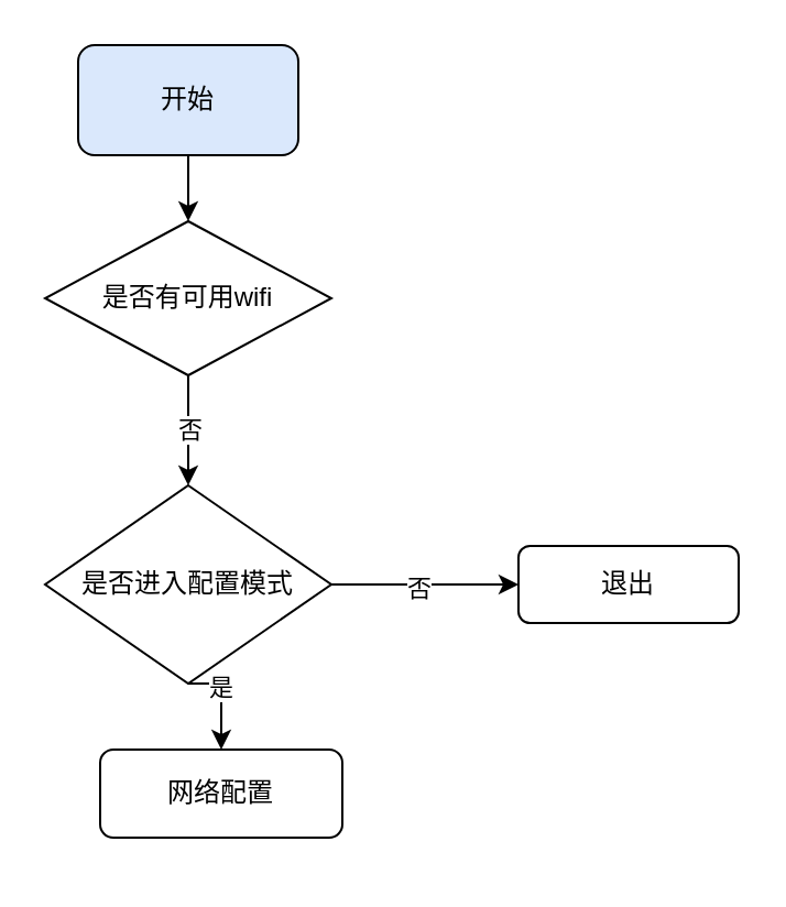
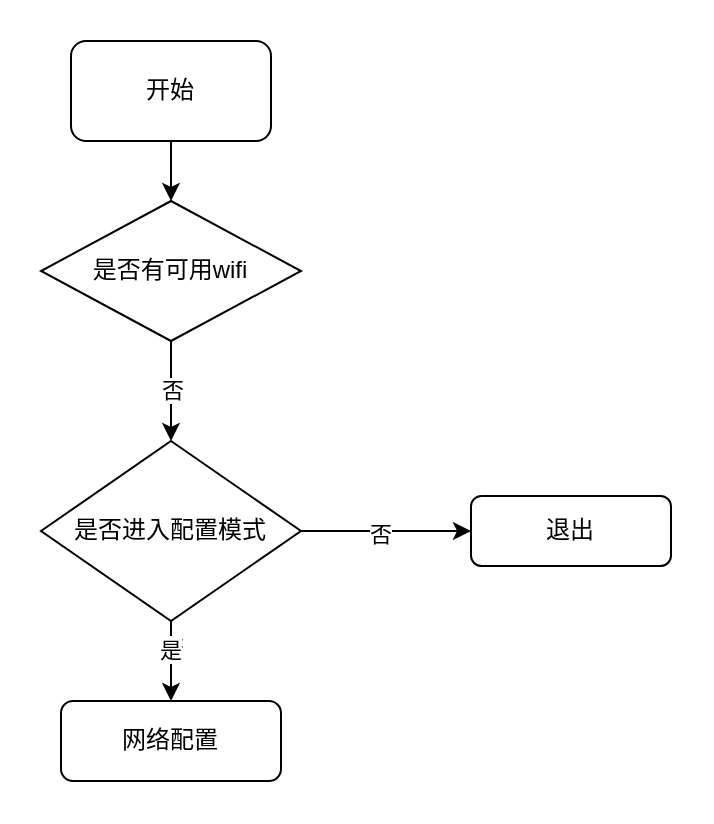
  <mxCell id="0" />
  <mxCell id="1" parent="0" />
  <mxCell id="2" style="edgeStyle=orthogonalEdgeStyle;rounded=0;orthogonalLoop=1;jettySize=auto;html=1;exitX=0.5;exitY=1;exitDx=0;exitDy=0;entryX=0.5;entryY=0;entryDx=0;entryDy=0;" edge="1" parent="1" source="3" target="14"><mxGeometry relative="1" as="geometry" /></mxCell>
- <mxCell id="3" value="开始" style="rounded=1;whiteSpace=wrap;html=1;fillColor=#dae8fc;" vertex="1" parent="1"><mxGeometry x="35" y="20" width="100" height="50" as="geometry" /></mxCell>
+ <mxCell id="3" value="开始" style="rounded=1;whiteSpace=wrap;html=1;" vertex="1" parent="1"><mxGeometry x="35" y="20" width="100" height="50" as="geometry" /></mxCell>
  <mxCell id="4" style="edgeStyle=orthogonalEdgeStyle;rounded=0;orthogonalLoop=1;jettySize=auto;html=1;exitX=1;exitY=0.5;exitDx=0;exitDy=0;" edge="1" parent="1" source="9" target="10"><mxGeometry relative="1" as="geometry" /></mxCell>
  <mxCell id="5" value="否" style="edgeLabel;html=1;align=center;verticalAlign=middle;resizable=0;points=[];" vertex="1" connectable="0" parent="4"><mxGeometry x="-0.082" y="-1" relative="1" as="geometry"><mxPoint as="offset" /></mxGeometry></mxCell>
  <mxCell id="6" style="edgeStyle=orthogonalEdgeStyle;rounded=0;orthogonalLoop=1;jettySize=auto;html=1;exitX=0.5;exitY=1;exitDx=0;exitDy=0;entryX=0.5;entryY=0;entryDx=0;entryDy=0;" edge="1" parent="1" source="9" target="11"><mxGeometry relative="1" as="geometry" /></mxCell>
  <mxCell id="7" value="否" style="edgeLabel;html=1;align=center;verticalAlign=middle;resizable=0;points=[];" vertex="1" connectable="0" parent="6"><mxGeometry x="-0.36" relative="1" as="geometry"><mxPoint as="offset" /></mxGeometry></mxCell>
  <mxCell id="8" value="是" style="edgeLabel;html=1;align=center;verticalAlign=middle;resizable=0;points=[];" vertex="1" connectable="0" parent="6"><mxGeometry x="-0.31" y="-1" relative="1" as="geometry"><mxPoint as="offset" /></mxGeometry></mxCell>
  <mxCell id="9" value="是否进入配置模式" style="rhombus;whiteSpace=wrap;html=1;" vertex="1" parent="1"><mxGeometry x="20" y="220" width="130" height="90" as="geometry" /></mxCell>
  <mxCell id="10" value="退出" style="rounded=1;whiteSpace=wrap;html=1;" vertex="1" parent="1"><mxGeometry x="235" y="247.5" width="100" height="35" as="geometry" /></mxCell>
- <mxCell id="11" value="网络配置" style="rounded=1;whiteSpace=wrap;html=1;" vertex="1" parent="1"><mxGeometry x="45" y="340" width="110" height="40" as="geometry" /></mxCell>
+ <mxCell id="11" value="网络配置" style="rounded=1;whiteSpace=wrap;html=1;" vertex="1" parent="1"><mxGeometry x="30" y="350" width="110" height="40" as="geometry" /></mxCell>
  <mxCell id="12" style="edgeStyle=orthogonalEdgeStyle;rounded=0;orthogonalLoop=1;jettySize=auto;html=1;exitX=0.5;exitY=1;exitDx=0;exitDy=0;" edge="1" parent="1" source="14"><mxGeometry relative="1" as="geometry"><mxPoint x="85" y="220" as="targetPoint" /></mxGeometry></mxCell>
  <mxCell id="13" value="否" style="edgeLabel;html=1;align=center;verticalAlign=middle;resizable=0;points=[];" vertex="1" connectable="0" parent="12"><mxGeometry x="-0.044" y="-2" relative="1" as="geometry"><mxPoint x="2" as="offset" /></mxGeometry></mxCell>
  <mxCell id="14" value="是否有可用wifi" style="rhombus;whiteSpace=wrap;html=1;" vertex="1" parent="1"><mxGeometry x="20" y="100" width="130" height="70" as="geometry" /></mxCell>
